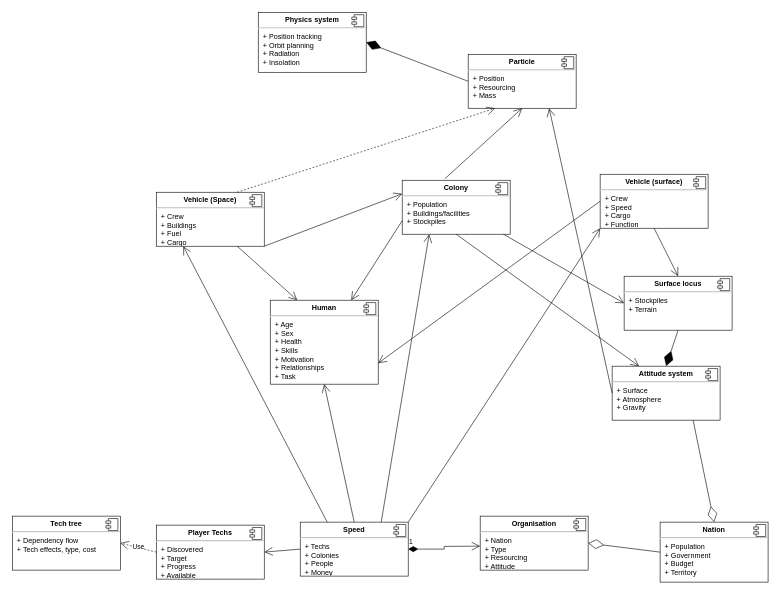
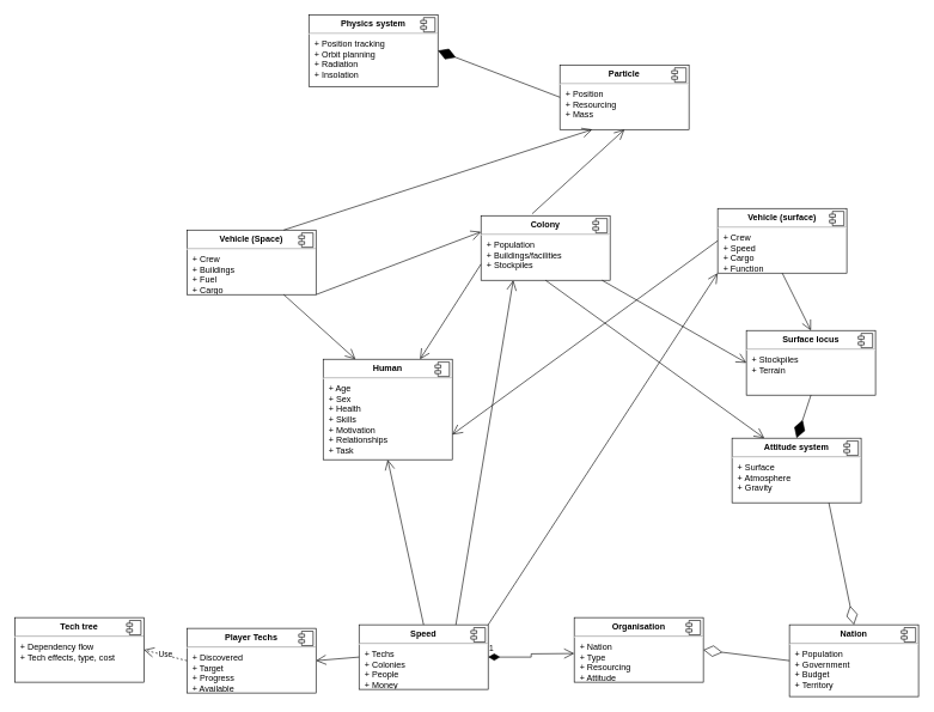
  <mxCell id="0" />
  <mxCell id="1" parent="0" />
  <mxCell id="2" value="&lt;p style=&quot;margin:0px;margin-top:6px;text-align:center;&quot;&gt;&lt;b&gt;Physics system&lt;/b&gt;&lt;/p&gt;&lt;hr&gt;&lt;p style=&quot;margin:0px;margin-left:8px;&quot;&gt;+ Position tracking&lt;br&gt;+ Orbit planning&lt;/p&gt;&lt;p style=&quot;margin:0px;margin-left:8px;&quot;&gt;+ Radiation&lt;/p&gt;&lt;p style=&quot;margin:0px;margin-left:8px;&quot;&gt;+ Insolation&lt;/p&gt;" style="align=left;overflow=fill;html=1;dropTarget=0;rounded=0;" parent="1" vertex="1"><mxGeometry x="430" y="20" width="180" height="100" as="geometry" /></mxCell>
  <mxCell id="3" value="" style="shape=component;jettyWidth=8;jettyHeight=4;rounded=0;" parent="2" vertex="1"><mxGeometry x="1" width="20" height="20" relative="1" as="geometry"><mxPoint x="-24" y="4" as="offset" /></mxGeometry></mxCell>
  <mxCell id="4" value="&lt;p style=&quot;margin:0px;margin-top:6px;text-align:center;&quot;&gt;&lt;b&gt;Speed&lt;/b&gt;&lt;/p&gt;&lt;hr&gt;&lt;p style=&quot;margin:0px;margin-left:8px;&quot;&gt;+ Techs&lt;br&gt;+ Colonies&lt;/p&gt;&lt;p style=&quot;margin:0px;margin-left:8px;&quot;&gt;+ People&lt;/p&gt;&lt;p style=&quot;margin:0px;margin-left:8px;&quot;&gt;+ Money&lt;/p&gt;" style="align=left;overflow=fill;html=1;dropTarget=0;rounded=0;" parent="1" vertex="1"><mxGeometry x="500" y="870" width="180" height="90" as="geometry" /></mxCell>
  <mxCell id="5" value="" style="shape=component;jettyWidth=8;jettyHeight=4;rounded=0;" parent="4" vertex="1"><mxGeometry x="1" width="20" height="20" relative="1" as="geometry"><mxPoint x="-24" y="4" as="offset" /></mxGeometry></mxCell>
  <mxCell id="6" value="&lt;p style=&quot;margin:0px;margin-top:6px;text-align:center;&quot;&gt;&lt;b&gt;Organisation&lt;/b&gt;&lt;/p&gt;&lt;hr&gt;&lt;p style=&quot;margin:0px;margin-left:8px;&quot;&gt;+ Nation&lt;br&gt;+ Type&lt;/p&gt;&lt;p style=&quot;margin:0px;margin-left:8px;&quot;&gt;+ Resourcing&lt;/p&gt;&lt;p style=&quot;margin:0px;margin-left:8px;&quot;&gt;+ Attitude&lt;/p&gt;" style="align=left;overflow=fill;html=1;dropTarget=0;rounded=0;" parent="1" vertex="1"><mxGeometry x="800" y="860" width="180" height="90" as="geometry" /></mxCell>
  <mxCell id="7" value="" style="shape=component;jettyWidth=8;jettyHeight=4;rounded=0;" parent="6" vertex="1"><mxGeometry x="1" width="20" height="20" relative="1" as="geometry"><mxPoint x="-24" y="4" as="offset" /></mxGeometry></mxCell>
  <mxCell id="8" value="&lt;p style=&quot;margin:0px;margin-top:6px;text-align:center;&quot;&gt;&lt;b&gt;Tech tree&lt;/b&gt;&lt;/p&gt;&lt;hr&gt;&lt;p style=&quot;margin:0px;margin-left:8px;&quot;&gt;+ Dependency flow&lt;br&gt;+ Tech effects, type, cost&lt;/p&gt;" style="align=left;overflow=fill;html=1;dropTarget=0;rounded=0;" parent="1" vertex="1"><mxGeometry x="20" y="860" width="180" height="90" as="geometry" /></mxCell>
  <mxCell id="9" value="" style="shape=component;jettyWidth=8;jettyHeight=4;rounded=0;" parent="8" vertex="1"><mxGeometry x="1" width="20" height="20" relative="1" as="geometry"><mxPoint x="-24" y="4" as="offset" /></mxGeometry></mxCell>
  <mxCell id="10" value="&lt;p style=&quot;margin:0px;margin-top:6px;text-align:center;&quot;&gt;&lt;b&gt;Attitude system&lt;/b&gt;&lt;/p&gt;&lt;hr&gt;&lt;p style=&quot;margin:0px;margin-left:8px;&quot;&gt;+ Surface&lt;/p&gt;&lt;p style=&quot;margin:0px;margin-left:8px;&quot;&gt;+ Atmosphere&lt;/p&gt;&lt;p style=&quot;margin:0px;margin-left:8px;&quot;&gt;+ Gravity&lt;/p&gt;" style="align=left;overflow=fill;html=1;dropTarget=0;rounded=0;" parent="1" vertex="1"><mxGeometry x="1020" y="610" width="180" height="90" as="geometry" /></mxCell>
  <mxCell id="11" value="" style="shape=component;jettyWidth=8;jettyHeight=4;rounded=0;" parent="10" vertex="1"><mxGeometry x="1" width="20" height="20" relative="1" as="geometry"><mxPoint x="-24" y="4" as="offset" /></mxGeometry></mxCell>
  <mxCell id="12" value="&lt;p style=&quot;margin:0px;margin-top:6px;text-align:center;&quot;&gt;&lt;b&gt;Colony&lt;/b&gt;&lt;/p&gt;&lt;hr&gt;&lt;p style=&quot;margin:0px;margin-left:8px;&quot;&gt;+ Population&lt;br&gt;+ Buildings/facilities&lt;/p&gt;&lt;p style=&quot;margin:0px;margin-left:8px;&quot;&gt;+ Stockpiles&lt;/p&gt;" style="align=left;overflow=fill;html=1;dropTarget=0;rounded=0;" parent="1" vertex="1"><mxGeometry x="670" y="300" width="180" height="90" as="geometry" /></mxCell>
  <mxCell id="13" value="" style="shape=component;jettyWidth=8;jettyHeight=4;rounded=0;" parent="12" vertex="1"><mxGeometry x="1" width="20" height="20" relative="1" as="geometry"><mxPoint x="-24" y="4" as="offset" /></mxGeometry></mxCell>
  <mxCell id="14" value="&lt;p style=&quot;margin:0px;margin-top:6px;text-align:center;&quot;&gt;&lt;b&gt;Human&lt;/b&gt;&lt;/p&gt;&lt;hr&gt;&lt;p style=&quot;margin:0px;margin-left:8px;&quot;&gt;+ Age&lt;br&gt;+ Sex&lt;/p&gt;&lt;p style=&quot;margin:0px;margin-left:8px;&quot;&gt;+ Health&lt;/p&gt;&lt;p style=&quot;margin:0px;margin-left:8px;&quot;&gt;+ Skills&lt;/p&gt;&lt;p style=&quot;margin:0px;margin-left:8px;&quot;&gt;+ Motivation&lt;/p&gt;&lt;p style=&quot;margin:0px;margin-left:8px;&quot;&gt;+ Relationships&lt;/p&gt;&lt;p style=&quot;margin:0px;margin-left:8px;&quot;&gt;+ Task&lt;/p&gt;" style="align=left;overflow=fill;html=1;dropTarget=0;rounded=0;" parent="1" vertex="1"><mxGeometry x="450" y="500" width="180" height="140" as="geometry" /></mxCell>
  <mxCell id="15" value="" style="shape=component;jettyWidth=8;jettyHeight=4;rounded=0;" parent="14" vertex="1"><mxGeometry x="1" width="20" height="20" relative="1" as="geometry"><mxPoint x="-24" y="4" as="offset" /></mxGeometry></mxCell>
  <mxCell id="16" value="&lt;p style=&quot;margin:0px;margin-top:6px;text-align:center;&quot;&gt;&lt;b&gt;Vehicle (Space)&lt;/b&gt;&lt;/p&gt;&lt;hr&gt;&lt;p style=&quot;margin:0px;margin-left:8px;&quot;&gt;+ Crew&lt;br&gt;+ Buildings&lt;/p&gt;&lt;p style=&quot;margin:0px;margin-left:8px;&quot;&gt;+ Fuel&lt;/p&gt;&lt;p style=&quot;margin:0px;margin-left:8px;&quot;&gt;+ Cargo&lt;/p&gt;" style="align=left;overflow=fill;html=1;dropTarget=0;rounded=0;" parent="1" vertex="1"><mxGeometry x="260" y="320" width="180" height="90" as="geometry" /></mxCell>
  <mxCell id="17" value="" style="shape=component;jettyWidth=8;jettyHeight=4;rounded=0;" parent="16" vertex="1"><mxGeometry x="1" width="20" height="20" relative="1" as="geometry"><mxPoint x="-24" y="4" as="offset" /></mxGeometry></mxCell>
  <mxCell id="18" value="&lt;p style=&quot;margin:0px;margin-top:6px;text-align:center;&quot;&gt;&lt;b&gt;Vehicle (surface)&lt;/b&gt;&lt;/p&gt;&lt;hr&gt;&lt;p style=&quot;margin:0px;margin-left:8px;&quot;&gt;+ Crew&lt;/p&gt;&lt;p style=&quot;margin:0px;margin-left:8px;&quot;&gt;+ Speed&lt;/p&gt;&lt;p style=&quot;margin:0px;margin-left:8px;&quot;&gt;+ Cargo&lt;/p&gt;&lt;p style=&quot;margin:0px;margin-left:8px;&quot;&gt;+ Function&lt;/p&gt;" style="align=left;overflow=fill;html=1;dropTarget=0;rounded=0;" parent="1" vertex="1"><mxGeometry x="1000" y="290" width="180" height="90" as="geometry" /></mxCell>
  <mxCell id="19" value="" style="shape=component;jettyWidth=8;jettyHeight=4;rounded=0;" parent="18" vertex="1"><mxGeometry x="1" width="20" height="20" relative="1" as="geometry"><mxPoint x="-24" y="4" as="offset" /></mxGeometry></mxCell>
  <mxCell id="20" value="&lt;p style=&quot;margin:0px;margin-top:6px;text-align:center;&quot;&gt;&lt;b&gt;Nation&lt;/b&gt;&lt;/p&gt;&lt;hr&gt;&lt;p style=&quot;margin:0px;margin-left:8px;&quot;&gt;+ Population&lt;/p&gt;&lt;p style=&quot;margin:0px;margin-left:8px;&quot;&gt;+ Government&lt;/p&gt;&lt;p style=&quot;margin:0px;margin-left:8px;&quot;&gt;+ Budget&lt;/p&gt;&lt;p style=&quot;margin:0px;margin-left:8px;&quot;&gt;+ Territory&lt;/p&gt;" style="align=left;overflow=fill;html=1;dropTarget=0;rounded=0;" parent="1" vertex="1"><mxGeometry x="1100" y="870" width="180" height="100" as="geometry" /></mxCell>
  <mxCell id="21" value="" style="shape=component;jettyWidth=8;jettyHeight=4;rounded=0;" parent="20" vertex="1"><mxGeometry x="1" width="20" height="20" relative="1" as="geometry"><mxPoint x="-24" y="4" as="offset" /></mxGeometry></mxCell>
  <mxCell id="22" value="1" style="endArrow=open;html=1;endSize=12;startArrow=diamondThin;startSize=14;startFill=1;edgeStyle=orthogonalEdgeStyle;align=left;verticalAlign=bottom;rounded=0;" parent="1" source="4" edge="1"><mxGeometry x="-1" y="3" relative="1" as="geometry"><mxPoint x="700" y="905" as="sourcePoint" /><mxPoint x="800" y="910" as="targetPoint" /></mxGeometry></mxCell>
  <mxCell id="23" value="" style="endArrow=open;endFill=1;endSize=12;html=1;rounded=0;exitX=0;exitY=0.5;exitDx=0;exitDy=0;entryX=1;entryY=0.5;entryDx=0;entryDy=0;" parent="1" source="4" target="38" edge="1"><mxGeometry width="160" relative="1" as="geometry"><mxPoint x="370" y="850" as="sourcePoint" /><mxPoint x="530" y="850" as="targetPoint" /></mxGeometry></mxCell>
  <mxCell id="24" value="" style="endArrow=diamondThin;endFill=0;endSize=24;html=1;rounded=0;entryX=1;entryY=0.5;entryDx=0;entryDy=0;exitX=0;exitY=0.5;exitDx=0;exitDy=0;" parent="1" source="20" target="6" edge="1"><mxGeometry width="160" relative="1" as="geometry"><mxPoint x="1020" y="840" as="sourcePoint" /><mxPoint x="1180" y="840" as="targetPoint" /></mxGeometry></mxCell>
  <mxCell id="25" value="" style="endArrow=diamondThin;endFill=0;endSize=24;html=1;rounded=0;entryX=0.5;entryY=0;entryDx=0;entryDy=0;exitX=0.75;exitY=1;exitDx=0;exitDy=0;" parent="1" source="10" target="20" edge="1"><mxGeometry width="160" relative="1" as="geometry"><mxPoint x="1120" y="780" as="sourcePoint" /><mxPoint x="1280" y="780" as="targetPoint" /></mxGeometry></mxCell>
  <mxCell id="26" value="&lt;p style=&quot;margin:0px;margin-top:6px;text-align:center;&quot;&gt;&lt;b&gt;Particle&lt;/b&gt;&lt;/p&gt;&lt;hr&gt;&lt;p style=&quot;margin:0px;margin-left:8px;&quot;&gt;+ Position&lt;br&gt;&lt;/p&gt;&lt;p style=&quot;margin:0px;margin-left:8px;&quot;&gt;+ Resourcing&lt;/p&gt;&lt;p style=&quot;margin:0px;margin-left:8px;&quot;&gt;+ Mass&lt;/p&gt;" style="align=left;overflow=fill;html=1;dropTarget=0;rounded=0;" parent="1" vertex="1"><mxGeometry x="780" y="90" width="180" height="90" as="geometry" /></mxCell>
  <mxCell id="27" value="" style="shape=component;jettyWidth=8;jettyHeight=4;rounded=0;" parent="26" vertex="1"><mxGeometry x="1" width="20" height="20" relative="1" as="geometry"><mxPoint x="-24" y="4" as="offset" /></mxGeometry></mxCell>
  <mxCell id="28" value="" style="endArrow=diamondThin;endFill=1;endSize=24;html=1;rounded=0;entryX=1;entryY=0.5;entryDx=0;entryDy=0;exitX=0;exitY=0.5;exitDx=0;exitDy=0;" parent="1" source="26" target="2" edge="1"><mxGeometry width="160" relative="1" as="geometry"><mxPoint x="620" y="670" as="sourcePoint" /><mxPoint x="780" y="670" as="targetPoint" /></mxGeometry></mxCell>
- <mxCell id="29" value="" style="endArrow=open;endFill=1;endSize=12;html=1;rounded=0;exitX=0.75;exitY=0;exitDx=0;exitDy=0;entryX=0.25;entryY=1;entryDx=0;entryDy=0;dashed=1;" parent="1" source="16" target="26" edge="1"><mxGeometry width="160" relative="1" as="geometry"><mxPoint x="810" y="430" as="sourcePoint" /><mxPoint x="970" y="430" as="targetPoint" /></mxGeometry></mxCell>
- <mxCell id="30" value="" style="endArrow=open;endFill=1;endSize=12;html=1;rounded=0;exitX=0;exitY=0.5;exitDx=0;exitDy=0;entryX=0.75;entryY=1;entryDx=0;entryDy=0;" parent="1" source="10" target="26" edge="1"><mxGeometry width="160" relative="1" as="geometry"><mxPoint x="940" y="540" as="sourcePoint" /><mxPoint x="1100" y="540" as="targetPoint" /></mxGeometry></mxCell>
+ <mxCell id="29" value="" style="endArrow=open;endFill=1;endSize=12;html=1;rounded=0;exitX=0.75;exitY=0;exitDx=0;exitDy=0;entryX=0.25;entryY=1;entryDx=0;entryDy=0;" parent="1" source="16" target="26" edge="1"><mxGeometry width="160" relative="1" as="geometry"><mxPoint x="810" y="430" as="sourcePoint" /><mxPoint x="970" y="430" as="targetPoint" /></mxGeometry></mxCell>
  <mxCell id="31" value="" style="endArrow=open;endFill=1;endSize=12;html=1;rounded=0;exitX=0.5;exitY=1;exitDx=0;exitDy=0;entryX=0.25;entryY=0;entryDx=0;entryDy=0;" parent="1" source="12" target="10" edge="1"><mxGeometry width="160" relative="1" as="geometry"><mxPoint x="510" y="410" as="sourcePoint" /><mxPoint x="670" y="410" as="targetPoint" /></mxGeometry></mxCell>
  <mxCell id="32" value="" style="endArrow=open;endFill=1;endSize=12;html=1;rounded=0;exitX=0.396;exitY=-0.029;exitDx=0;exitDy=0;entryX=0.5;entryY=1;entryDx=0;entryDy=0;exitPerimeter=0;" parent="1" source="12" target="26" edge="1"><mxGeometry width="160" relative="1" as="geometry"><mxPoint x="520" y="420" as="sourcePoint" /><mxPoint x="680" y="420" as="targetPoint" /></mxGeometry></mxCell>
  <mxCell id="33" value="" style="endArrow=open;endFill=1;endSize=12;html=1;rounded=0;exitX=0.5;exitY=1;exitDx=0;exitDy=0;entryX=0.5;entryY=0;entryDx=0;entryDy=0;" parent="1" source="18" target="41" edge="1"><mxGeometry width="160" relative="1" as="geometry"><mxPoint x="1010" y="420" as="sourcePoint" /><mxPoint x="1170" y="420" as="targetPoint" /></mxGeometry></mxCell>
  <mxCell id="34" value="" style="endArrow=open;endFill=1;endSize=12;html=1;rounded=0;exitX=1;exitY=1;exitDx=0;exitDy=0;entryX=0;entryY=0.25;entryDx=0;entryDy=0;" parent="1" source="16" target="12" edge="1"><mxGeometry width="160" relative="1" as="geometry"><mxPoint x="880" y="430" as="sourcePoint" /><mxPoint x="1040" y="430" as="targetPoint" /></mxGeometry></mxCell>
  <mxCell id="35" value="" style="endArrow=open;endFill=1;endSize=12;html=1;rounded=0;exitX=0;exitY=0.75;exitDx=0;exitDy=0;entryX=0.75;entryY=0;entryDx=0;entryDy=0;" parent="1" source="12" target="14" edge="1"><mxGeometry width="160" relative="1" as="geometry"><mxPoint x="520" y="340" as="sourcePoint" /><mxPoint x="580" y="230" as="targetPoint" /></mxGeometry></mxCell>
  <mxCell id="36" value="" style="endArrow=open;endFill=1;endSize=12;html=1;rounded=0;exitX=0.75;exitY=1;exitDx=0;exitDy=0;entryX=0.25;entryY=0;entryDx=0;entryDy=0;" parent="1" source="16" target="14" edge="1"><mxGeometry width="160" relative="1" as="geometry"><mxPoint x="800" y="240" as="sourcePoint" /><mxPoint x="960" y="240" as="targetPoint" /></mxGeometry></mxCell>
  <mxCell id="37" value="" style="endArrow=open;endFill=1;endSize=12;html=1;rounded=0;exitX=0;exitY=0.5;exitDx=0;exitDy=0;entryX=1;entryY=0.75;entryDx=0;entryDy=0;" parent="1" source="18" target="14" edge="1"><mxGeometry width="160" relative="1" as="geometry"><mxPoint x="810" y="210" as="sourcePoint" /><mxPoint x="970" y="210" as="targetPoint" /></mxGeometry></mxCell>
  <mxCell id="38" value="&lt;p style=&quot;margin:0px;margin-top:6px;text-align:center;&quot;&gt;&lt;b&gt;Player Techs&lt;/b&gt;&lt;/p&gt;&lt;hr&gt;&lt;p style=&quot;margin:0px;margin-left:8px;&quot;&gt;+ Discovered&lt;br&gt;+ Target&lt;/p&gt;&lt;p style=&quot;margin:0px;margin-left:8px;&quot;&gt;+ Progress&lt;/p&gt;&lt;p style=&quot;margin:0px;margin-left:8px;&quot;&gt;+ Available&lt;/p&gt;" style="align=left;overflow=fill;html=1;dropTarget=0;rounded=0;" parent="1" vertex="1"><mxGeometry x="260" y="875" width="180" height="90" as="geometry" /></mxCell>
  <mxCell id="39" value="" style="shape=component;jettyWidth=8;jettyHeight=4;rounded=0;" parent="38" vertex="1"><mxGeometry x="1" width="20" height="20" relative="1" as="geometry"><mxPoint x="-24" y="4" as="offset" /></mxGeometry></mxCell>
  <mxCell id="40" value="Use" style="endArrow=open;endSize=12;dashed=1;html=1;rounded=0;entryX=1;entryY=0.5;entryDx=0;entryDy=0;exitX=0;exitY=0.5;exitDx=0;exitDy=0;" parent="1" source="38" target="8" edge="1"><mxGeometry width="160" relative="1" as="geometry"><mxPoint x="40" y="880" as="sourcePoint" /><mxPoint x="200" y="880" as="targetPoint" /></mxGeometry></mxCell>
  <mxCell id="41" value="&lt;p style=&quot;margin:0px;margin-top:6px;text-align:center;&quot;&gt;&lt;b&gt;Surface locus&lt;/b&gt;&lt;/p&gt;&lt;hr&gt;&lt;p style=&quot;margin:0px;margin-left:8px;&quot;&gt;+ Stockpiles&lt;/p&gt;&lt;p style=&quot;margin:0px;margin-left:8px;&quot;&gt;+ Terrain&lt;/p&gt;" style="align=left;overflow=fill;html=1;dropTarget=0;rounded=0;" parent="1" vertex="1"><mxGeometry x="1040" y="460" width="180" height="90" as="geometry" /></mxCell>
  <mxCell id="42" value="" style="shape=component;jettyWidth=8;jettyHeight=4;rounded=0;" parent="41" vertex="1"><mxGeometry x="1" width="20" height="20" relative="1" as="geometry"><mxPoint x="-24" y="4" as="offset" /></mxGeometry></mxCell>
  <mxCell id="43" value="" style="endArrow=open;endFill=1;endSize=12;html=1;entryX=0;entryY=0.5;entryDx=0;entryDy=0;" parent="1" source="12" target="41" edge="1"><mxGeometry width="160" relative="1" as="geometry"><mxPoint x="640" y="440" as="sourcePoint" /><mxPoint x="800" y="440" as="targetPoint" /></mxGeometry></mxCell>
  <mxCell id="44" value="" style="endArrow=diamondThin;endFill=1;endSize=24;html=1;entryX=0.5;entryY=0;entryDx=0;entryDy=0;exitX=0.5;exitY=1;exitDx=0;exitDy=0;" parent="1" source="41" target="10" edge="1"><mxGeometry width="160" relative="1" as="geometry"><mxPoint x="890" y="730" as="sourcePoint" /><mxPoint x="1050" y="730" as="targetPoint" /></mxGeometry></mxCell>
  <mxCell id="45" value="" style="endArrow=open;endFill=1;endSize=12;html=1;rounded=0;exitX=0.5;exitY=0;exitDx=0;exitDy=0;entryX=0.5;entryY=1;entryDx=0;entryDy=0;" edge="1" parent="1" source="4" target="14"><mxGeometry width="160" relative="1" as="geometry"><mxPoint x="610" y="580" as="sourcePoint" /><mxPoint x="770" y="580" as="targetPoint" /></mxGeometry></mxCell>
- <mxCell id="46" value="" style="endArrow=open;endFill=1;endSize=12;html=1;rounded=0;entryX=0.25;entryY=1;entryDx=0;entryDy=0;exitX=0.25;exitY=0;exitDx=0;exitDy=0;" edge="1" parent="1" source="4" target="16"><mxGeometry width="160" relative="1" as="geometry"><mxPoint x="530" y="860" as="sourcePoint" /><mxPoint x="520" y="800" as="targetPoint" /></mxGeometry></mxCell>
  <mxCell id="47" value="" style="endArrow=open;endFill=1;endSize=12;html=1;rounded=0;exitX=0.75;exitY=0;exitDx=0;exitDy=0;entryX=0.25;entryY=1;entryDx=0;entryDy=0;" edge="1" parent="1" source="4" target="12"><mxGeometry width="160" relative="1" as="geometry"><mxPoint x="670" y="760" as="sourcePoint" /><mxPoint x="830" y="760" as="targetPoint" /></mxGeometry></mxCell>
  <mxCell id="48" value="" style="endArrow=open;endFill=1;endSize=12;html=1;rounded=0;exitX=1;exitY=0;exitDx=0;exitDy=0;entryX=0;entryY=1;entryDx=0;entryDy=0;" edge="1" parent="1" source="4" target="18"><mxGeometry width="160" relative="1" as="geometry"><mxPoint x="740" y="710" as="sourcePoint" /><mxPoint x="900" y="710" as="targetPoint" /></mxGeometry></mxCell>
